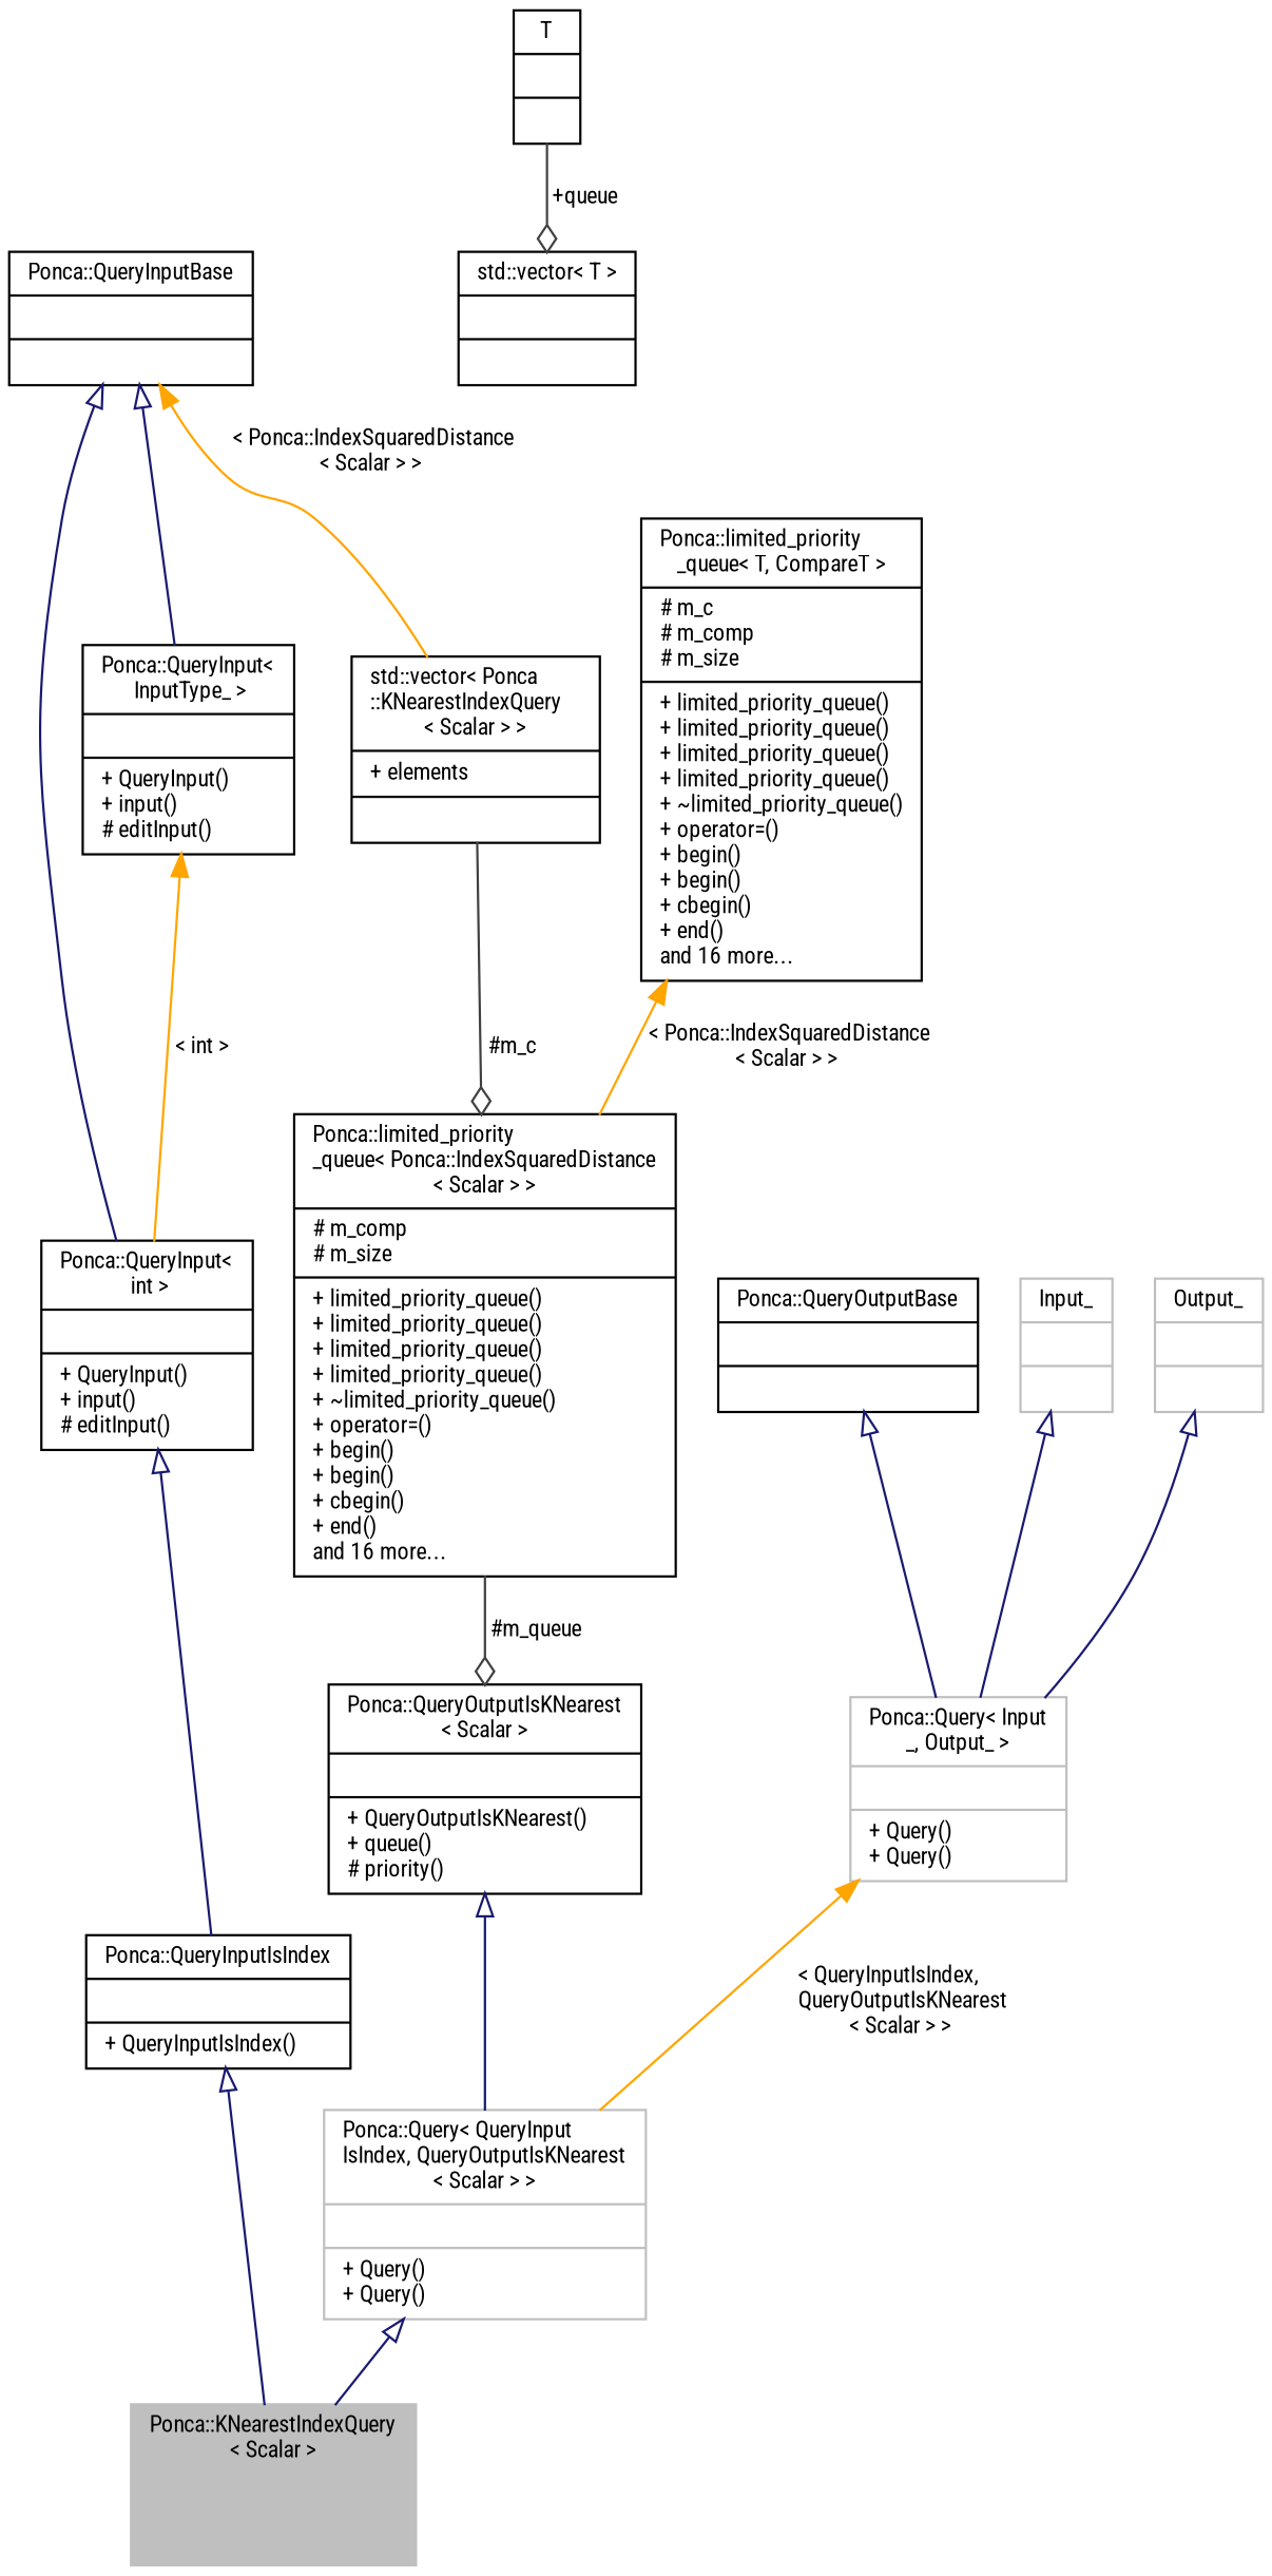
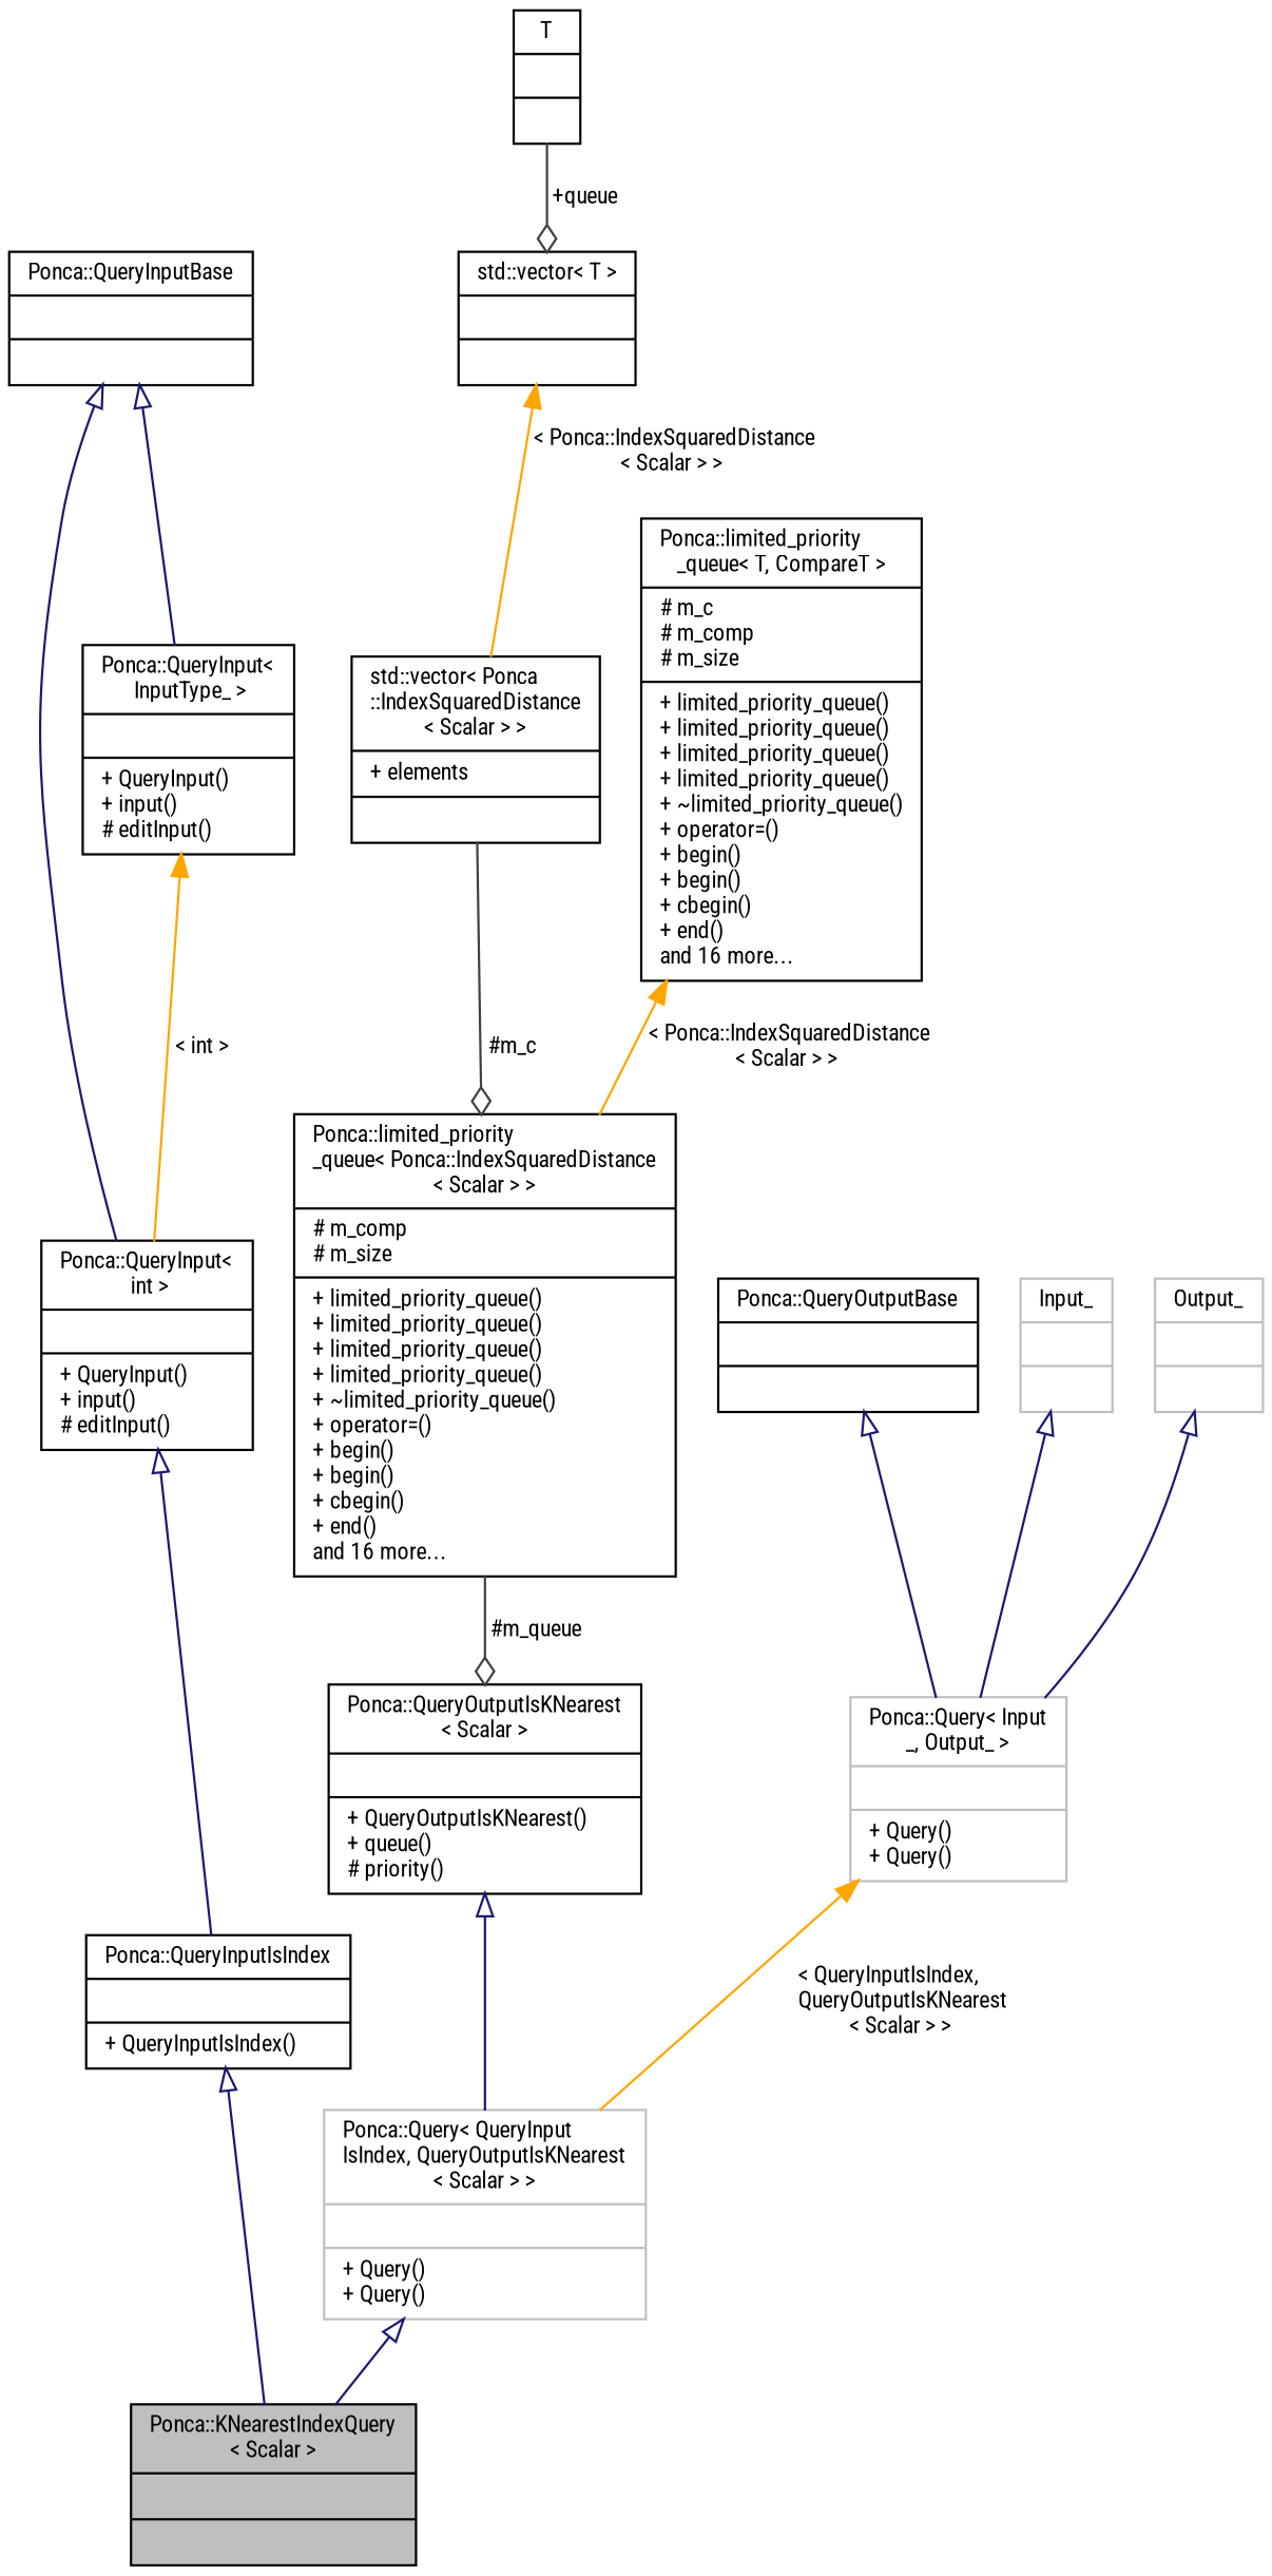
  digraph {
    fontname="Roboto Condensed"
    node [color=black fontname="Roboto Condensed" fontsize=10 shape=record]
    edge [arrowtail=onormal color=midnightblue dir=back fontname="Roboto Condensed" fontsize=10 labelfontname=Helvetica labelfontsize=10 style=solid]
-   n1 [color=grey75 fillcolor=grey75 fontcolor=black height=0.2 label="{Ponca::KNearestIndexQuery\l\< Scalar \>\n||}" style=filled width=0.4]
+   n1 [fillcolor=grey75 fontcolor=black height=0.2 label="{Ponca::KNearestIndexQuery\l\< Scalar \>\n||}" style=filled width=0.4]
    n2 [color=grey75 height=0.2 label="{Ponca::Query\< QueryInput\lIsIndex, QueryOutputIsKNearest\l\< Scalar \> \>\n||+ Query()\l+ Query()\l}" width=0.4]
    n3 [height=0.2 label="{Ponca::QueryInputIsIndex\n||+ QueryInputIsIndex()\l}" width=0.4]
    n4 [height=0.2 label="{Ponca::QueryInput\<\l int \>\n||+ QueryInput()\l+ input()\l# editInput()\l}" width=0.4]
    n5 [height=0.2 label="{Ponca::QueryInputBase\n||}" width=0.4]
    n6 [height=0.2 label="{Ponca::QueryInput\<\l InputType_ \>\n||+ QueryInput()\l+ input()\l# editInput()\l}" width=0.4]
    n7 [height=0.2 label="{Ponca::QueryOutputIsKNearest\l\< Scalar \>\n||+ QueryOutputIsKNearest()\l+ queue()\l# priority()\l}" width=0.4]
    n8 [height=0.2 label="{Ponca::QueryOutputBase\n||}" width=0.4]
    n9 [color=grey75 height=0.2 label="{Ponca::Query\< Input\l_, Output_ \>\n||+ Query()\l+ Query()\l}" width=0.4]
    n10 [height=0.2 label="{Ponca::limited_priority\l_queue\< Ponca::IndexSquaredDistance\l\< Scalar \> \>\n|# m_comp\l# m_size\l|+ limited_priority_queue()\l+ limited_priority_queue()\l+ limited_priority_queue()\l+ limited_priority_queue()\l+ ~limited_priority_queue()\l+ operator=()\l+ begin()\l+ begin()\l+ cbegin()\l+ end()\land 16 more...\l}" width=0.4]
-   n11 [height=0.2 label="{std::vector\< Ponca\l::KNearestIndexQuery\l\< Scalar \> \>\n|+ elements\l|}" width=0.4]
+   n11 [height=0.2 label="{std::vector\< Ponca\l::IndexSquaredDistance\l\< Scalar \> \>\n|+ elements\l|}" width=0.4]
    n12 [height=0.2 label="{std::vector\< T \>\n||}" width=0.4]
    n13 [height=0.2 label="{T\n||}" width=0.4]
    n14 [height=0.2 label="{Ponca::limited_priority\l_queue\< T, CompareT \>\n|# m_c\l# m_comp\l# m_size\l|+ limited_priority_queue()\l+ limited_priority_queue()\l+ limited_priority_queue()\l+ limited_priority_queue()\l+ ~limited_priority_queue()\l+ operator=()\l+ begin()\l+ begin()\l+ cbegin()\l+ end()\land 16 more...\l}" width=0.4]
    n15 [color=grey75 height=0.2 label="{Input_\n||}" width=0.4]
    n16 [color=grey75 height=0.2 label="{Output_\n||}" width=0.4]
    n2 -> n1
    n3 -> n1
    n4 -> n3
    n5 -> n4
    n5 -> n6
    n6 -> n4 [color=orange label=" \< int \>" arrowtail=""]
    n7 -> n2
    n8 -> n9
    n9 -> n2 [color=orange label=" \< QueryInputIsIndex,\l QueryOutputIsKNearest\l\< Scalar \> \>" arrowtail=""]
    n10 -> n7 [arrowhead=odiamond color=grey25 label=" #m_queue" arrowtail="" dir=""]
    n11 -> n10 [arrowhead=odiamond color=grey25 label=" #m_c" arrowtail="" dir=""]
-   n5 -> n11 [color=orange label=" \< Ponca::IndexSquaredDistance\l\< Scalar \> \>" arrowtail=""]
+   n12 -> n11 [color=orange label=" \< Ponca::IndexSquaredDistance\l\< Scalar \> \>" arrowtail=""]
    n13 -> n12 [arrowhead=odiamond color=grey25 label=" +queue" arrowtail="" dir=""]
    n14 -> n10 [color=orange label=" \< Ponca::IndexSquaredDistance\l\< Scalar \> \>" arrowtail=""]
    n15 -> n9
    n16 -> n9
  }
